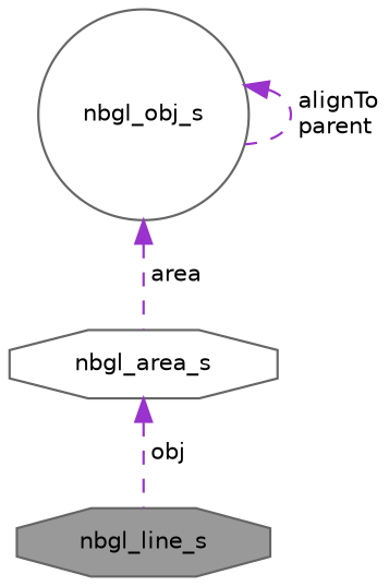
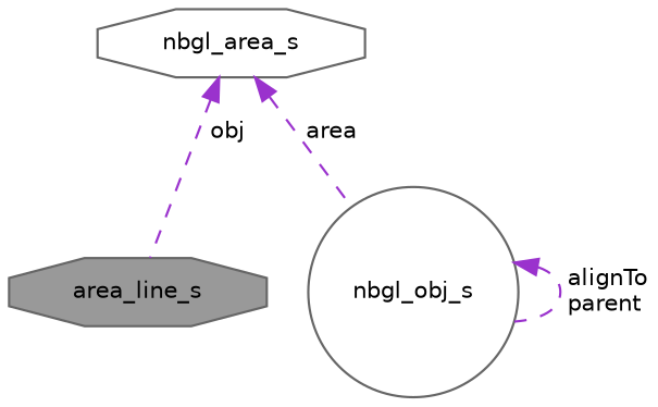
  digraph {
    fontname="DejaVu Sans"
    node [color=gray40 fillcolor=white fontname="DejaVu Sans" fontsize=10 shape=octagon style=filled]
    edge [color=darkorchid3 dir=back fontname="DejaVu Sans" fontsize=10 labelfontname=Helvetica labelfontsize=10 style=dashed]
-   n1 [fillcolor=grey60 fontcolor=black height=0.2 label=nbgl_line_s width=0.4]
+   n1 [fillcolor=grey60 fontcolor=black height=0.2 label=area_line_s width=0.4]
    n2 [height=0.2 label=nbgl_obj_s shape=circle width=0.4]
    n3 [height=0.2 label=nbgl_area_s width=0.4]
    n2 -> n2 [label=" alignTo\nparent"]
    n3 -> n1 [label=" obj"]
-   n2 -> n3 [label=" area"]
+   n3 -> n2 [label=" area"]
  }
